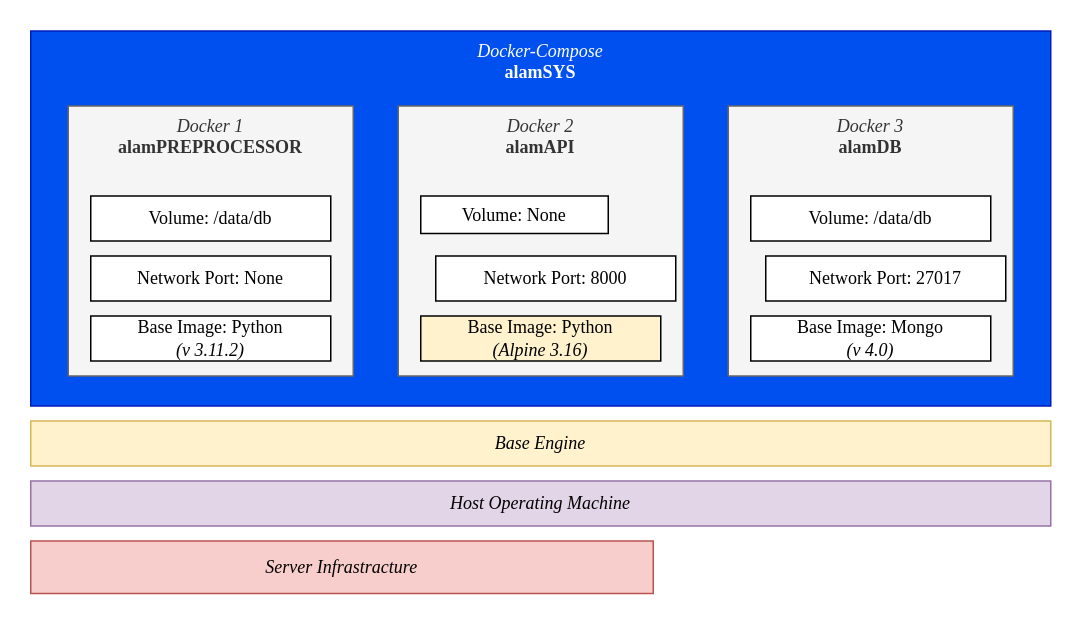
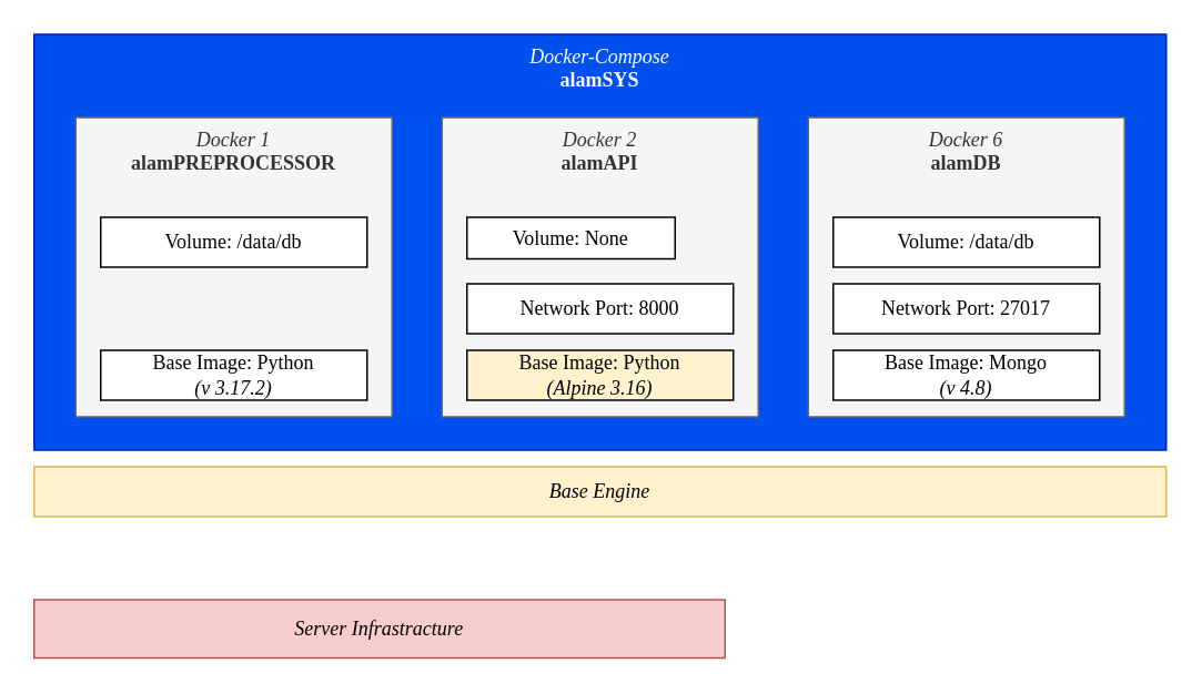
  <mxCell id="0" />
  <mxCell id="1" parent="0" />
  <mxCell id="2" value="&lt;font data-font-src=&quot;https://fontlibrary.org//face/cmu-serif&quot; face=&quot;CMU&quot;&gt;&lt;i&gt;Docker-Compose&lt;/i&gt;&lt;br&gt;&lt;b&gt;alamSYS&lt;/b&gt;&lt;/font&gt;" style="rounded=0;whiteSpace=wrap;html=1;fillColor=#0050ef;fontColor=#ffffff;strokeColor=#001DBC;verticalAlign=top;" parent="1" vertex="1"><mxGeometry x="20" y="20" width="680" height="250" as="geometry" /></mxCell>
  <mxCell id="3" value="" style="group" parent="1" vertex="1" connectable="0"><mxGeometry x="485" y="70" width="190" height="180" as="geometry" /></mxCell>
- <mxCell id="4" value="&lt;i&gt;Docker 3&lt;/i&gt;&lt;br&gt;&lt;b&gt;alamDB&lt;/b&gt;" style="rounded=0;whiteSpace=wrap;html=1;fontFamily=CMU;fontSource=https%3A%2F%2Ffontlibrary.org%2F%2Fface%2Fcmu-serif;fillColor=#f5f5f5;strokeColor=#666666;fontColor=#333333;verticalAlign=top;" parent="3" vertex="1"><mxGeometry width="190" height="180" as="geometry" /></mxCell>
+ <mxCell id="4" value="&lt;i&gt;Docker 6&lt;/i&gt;&lt;br&gt;&lt;b&gt;alamDB&lt;/b&gt;" style="rounded=0;whiteSpace=wrap;html=1;fontFamily=CMU;fontSource=https%3A%2F%2Ffontlibrary.org%2F%2Fface%2Fcmu-serif;fillColor=#f5f5f5;strokeColor=#666666;fontColor=#333333;verticalAlign=top;" parent="3" vertex="1"><mxGeometry width="190" height="180" as="geometry" /></mxCell>
  <mxCell id="5" value="Volume: /data/db" style="rounded=0;whiteSpace=wrap;html=1;fontFamily=CMU;fontSource=https%3A%2F%2Ffontlibrary.org%2F%2Fface%2Fcmu-serif;verticalAlign=middle;" parent="3" vertex="1"><mxGeometry x="15" y="60" width="160" height="30" as="geometry" /></mxCell>
- <mxCell id="6" value="Base Image: Mongo &lt;br&gt;&lt;i&gt;(v 4.0)&lt;/i&gt;" style="rounded=0;whiteSpace=wrap;html=1;fontFamily=CMU;fontSource=https%3A%2F%2Ffontlibrary.org%2F%2Fface%2Fcmu-serif;verticalAlign=middle;" parent="3" vertex="1"><mxGeometry x="15" y="140" width="160" height="30" as="geometry" /></mxCell>
- <mxCell id="7" value="Network Port: 27017" style="rounded=0;whiteSpace=wrap;html=1;fontFamily=CMU;fontSource=https%3A%2F%2Ffontlibrary.org%2F%2Fface%2Fcmu-serif;verticalAlign=middle;" parent="3" vertex="1"><mxGeometry x="25" y="100" width="160" height="30" as="geometry" /></mxCell>
+ <mxCell id="6" value="Base Image: Mongo &lt;br&gt;&lt;i&gt;(v 4.8)&lt;/i&gt;" style="rounded=0;whiteSpace=wrap;html=1;fontFamily=CMU;fontSource=https%3A%2F%2Ffontlibrary.org%2F%2Fface%2Fcmu-serif;verticalAlign=middle;" parent="3" vertex="1"><mxGeometry x="15" y="140" width="160" height="30" as="geometry" /></mxCell>
+ <mxCell id="7" value="Network Port: 27017" style="rounded=0;whiteSpace=wrap;html=1;fontFamily=CMU;fontSource=https%3A%2F%2Ffontlibrary.org%2F%2Fface%2Fcmu-serif;verticalAlign=middle;" parent="3" vertex="1"><mxGeometry x="15" y="100" width="160" height="30" as="geometry" /></mxCell>
  <mxCell id="8" value="" style="group" parent="1" vertex="1" connectable="0"><mxGeometry x="265" y="70" width="190" height="180" as="geometry" /></mxCell>
  <mxCell id="9" value="&lt;i&gt;Docker 2&lt;br&gt;&lt;/i&gt;&lt;b&gt;alamAPI&lt;/b&gt;" style="rounded=0;whiteSpace=wrap;html=1;fontFamily=CMU;fontSource=https%3A%2F%2Ffontlibrary.org%2F%2Fface%2Fcmu-serif;fillColor=#f5f5f5;strokeColor=#666666;fontColor=#333333;verticalAlign=top;" parent="8" vertex="1"><mxGeometry width="190" height="180" as="geometry" /></mxCell>
  <mxCell id="10" value="Base Image: Python &lt;br&gt;&lt;i&gt;(Alpine 3.16)&lt;/i&gt;" style="rounded=0;whiteSpace=wrap;html=1;fontFamily=CMU;fontSource=https%3A%2F%2Ffontlibrary.org%2F%2Fface%2Fcmu-serif;verticalAlign=middle;fillColor=#fff2cc;" parent="8" vertex="1"><mxGeometry x="15" y="140" width="160" height="30" as="geometry" /></mxCell>
  <mxCell id="11" value="Volume: None" style="rounded=0;whiteSpace=wrap;html=1;fontFamily=CMU;fontSource=https%3A%2F%2Ffontlibrary.org%2F%2Fface%2Fcmu-serif;verticalAlign=middle;" parent="8" vertex="1"><mxGeometry x="15" y="60" width="125" height="25" as="geometry" /></mxCell>
- <mxCell id="12" value="Network Port: 8000" style="rounded=0;whiteSpace=wrap;html=1;fontFamily=CMU;fontSource=https%3A%2F%2Ffontlibrary.org%2F%2Fface%2Fcmu-serif;verticalAlign=middle;" parent="8" vertex="1"><mxGeometry x="25" y="100" width="160" height="30" as="geometry" /></mxCell>
+ <mxCell id="12" value="Network Port: 8000" style="rounded=0;whiteSpace=wrap;html=1;fontFamily=CMU;fontSource=https%3A%2F%2Ffontlibrary.org%2F%2Fface%2Fcmu-serif;verticalAlign=middle;" parent="8" vertex="1"><mxGeometry x="15" y="100" width="160" height="30" as="geometry" /></mxCell>
  <mxCell id="13" value="" style="group" parent="1" vertex="1" connectable="0"><mxGeometry x="45" y="70" width="190" height="180" as="geometry" /></mxCell>
  <mxCell id="14" value="&lt;i&gt;Docker 1&lt;/i&gt;&lt;br&gt;&lt;b&gt;alamPREPROCESSOR&lt;/b&gt;" style="rounded=0;whiteSpace=wrap;html=1;fontFamily=CMU;fontSource=https%3A%2F%2Ffontlibrary.org%2F%2Fface%2Fcmu-serif;fillColor=#f5f5f5;strokeColor=#666666;fontColor=#333333;verticalAlign=top;" parent="13" vertex="1"><mxGeometry width="190" height="180" as="geometry" /></mxCell>
  <mxCell id="15" value="Volume: /data/db" style="rounded=0;whiteSpace=wrap;html=1;fontFamily=CMU;fontSource=https%3A%2F%2Ffontlibrary.org%2F%2Fface%2Fcmu-serif;verticalAlign=middle;" parent="13" vertex="1"><mxGeometry x="15" y="60" width="160" height="30" as="geometry" /></mxCell>
- <mxCell id="16" value="Network Port: None" style="rounded=0;whiteSpace=wrap;html=1;fontFamily=CMU;fontSource=https%3A%2F%2Ffontlibrary.org%2F%2Fface%2Fcmu-serif;verticalAlign=middle;" parent="13" vertex="1"><mxGeometry x="15" y="100" width="160" height="30" as="geometry" /></mxCell>
- <mxCell id="17" value="Base Image: Python &lt;br&gt;&lt;i&gt;(v 3.11.2)&lt;/i&gt;" style="rounded=0;whiteSpace=wrap;html=1;fontFamily=CMU;fontSource=https%3A%2F%2Ffontlibrary.org%2F%2Fface%2Fcmu-serif;verticalAlign=middle;" parent="13" vertex="1"><mxGeometry x="15" y="140" width="160" height="30" as="geometry" /></mxCell>
+ <mxCell id="17" value="Base Image: Python &lt;br&gt;&lt;i&gt;(v 3.17.2)&lt;/i&gt;" style="rounded=0;whiteSpace=wrap;html=1;fontFamily=CMU;fontSource=https%3A%2F%2Ffontlibrary.org%2F%2Fface%2Fcmu-serif;verticalAlign=middle;" parent="13" vertex="1"><mxGeometry x="15" y="140" width="160" height="30" as="geometry" /></mxCell>
  <mxCell id="18" value="&lt;font face=&quot;CMU&quot;&gt;&lt;i&gt;Base Engine&lt;/i&gt;&lt;/font&gt;" style="rounded=0;whiteSpace=wrap;html=1;fillColor=#fff2cc;strokeColor=#d6b656;verticalAlign=middle;" parent="1" vertex="1"><mxGeometry x="20" y="280" width="680" height="30" as="geometry" /></mxCell>
- <mxCell id="19" value="&lt;font face=&quot;CMU&quot;&gt;&lt;i&gt;Host Operating Machine&lt;/i&gt;&lt;/font&gt;" style="rounded=0;whiteSpace=wrap;html=1;fillColor=#e1d5e7;strokeColor=#9673a6;verticalAlign=middle;" parent="1" vertex="1"><mxGeometry x="20" y="320" width="680" height="30" as="geometry" /></mxCell>
  <mxCell id="20" value="&lt;font face=&quot;CMU&quot;&gt;&lt;i&gt;Server Infrastracture&lt;/i&gt;&lt;/font&gt;" style="rounded=0;whiteSpace=wrap;html=1;fillColor=#f8cecc;strokeColor=#b85450;verticalAlign=middle;" parent="1" vertex="1"><mxGeometry x="20" y="360" width="415" height="35" as="geometry" /></mxCell>
